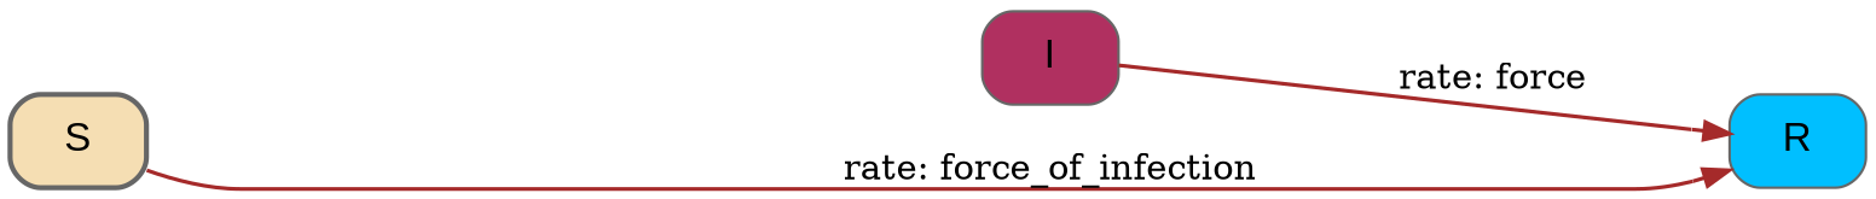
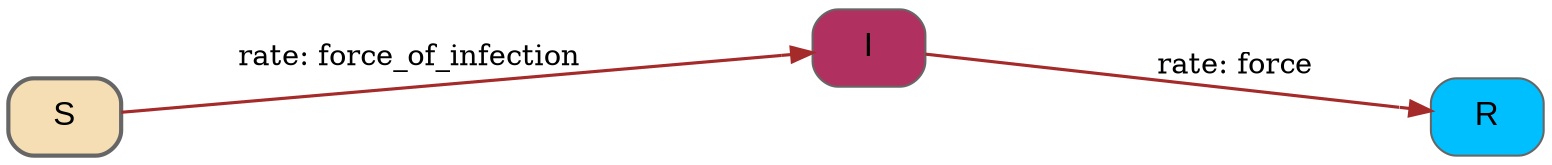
  digraph {
    rankdir=LR
    node [color=gray40 fontname=Arial fontsize=16 shape=Mrecord style="filled,rounded"]
    edge [arrowhead=normalnone arrowtail=none color=brown dir=both minlen=3 penwidth=1.5 style=solid]
    n1 [fillcolor=wheat label=S style="filled,rounded,bold"]
    n2 [fillcolor=maroon label=I]
    n3 [fillcolor=deepskyblue label=R]
-   n1 -> n3 [label="rate: force_of_infection"]
+   n1 -> n2 [label="rate: force_of_infection"]
    n2 -> n3 [label="rate: force"]
  }
